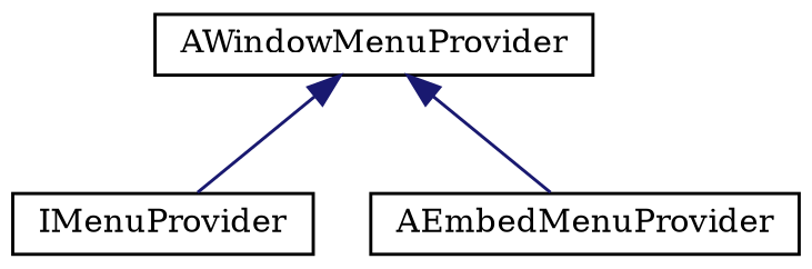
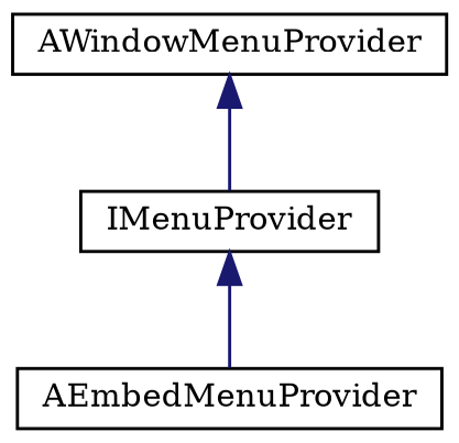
  digraph {
    fontname="DejaVu Serif"
    rankdir=TB
    node [color=black fillcolor=white fontname="DejaVu Serif" fontsize=10 shape=record style=filled]
    edge [color=midnightblue dir=back fontname="DejaVu Serif" fontsize=10 labelfontname=Helvetica labelfontsize=10 style=solid]
    n1 [height=0.2 label=IMenuProvider width=0.4]
    n2 [height=0.2 label=AEmbedMenuProvider width=0.4]
    n3 [height=0.2 label=AWindowMenuProvider width=0.4]
-   n3 -> n2
+   n1 -> n2
    n3 -> n1
  }
